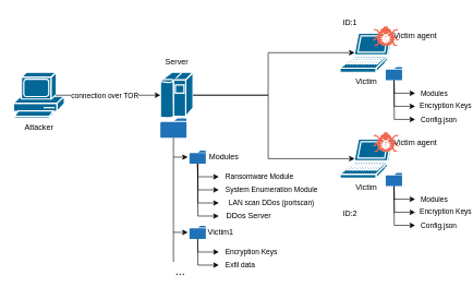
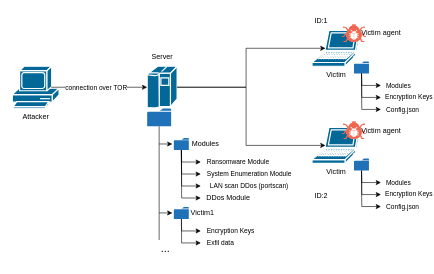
  <mxCell id="0" />
  <mxCell id="1" parent="0" />
  <mxCell id="2" value="" style="shape=mxgraph.cisco.computers_and_peripherals.ibm_mainframe;html=1;pointerEvents=1;dashed=0;fillColor=#036897;strokeColor=#ffffff;strokeWidth=2;verticalLabelPosition=bottom;verticalAlign=top;align=center;outlineConnect=0;" vertex="1" parent="1"><mxGeometry x="245" y="110" width="50" height="70" as="geometry" /></mxCell>
  <mxCell id="3" value="Attacker&lt;br&gt;" style="shape=mxgraph.cisco.computers_and_peripherals.pc;html=1;pointerEvents=1;dashed=0;fillColor=#036897;strokeColor=#ffffff;strokeWidth=2;verticalLabelPosition=bottom;verticalAlign=top;align=center;outlineConnect=0;" vertex="1" parent="1"><mxGeometry x="20" y="110" width="78" height="70" as="geometry" /></mxCell>
  <mxCell id="4" style="edgeStyle=orthogonalEdgeStyle;rounded=0;orthogonalLoop=1;jettySize=auto;html=1;exitX=0.83;exitY=0.5;exitDx=0;exitDy=0;exitPerimeter=0;entryX=0;entryY=0.5;entryDx=0;entryDy=0;entryPerimeter=0;" edge="1" parent="1" source="3" target="2"><mxGeometry relative="1" as="geometry" /></mxCell>
  <mxCell id="5" value="connection over TOR" style="edgeLabel;html=1;align=center;verticalAlign=middle;resizable=0;points=[];" vertex="1" connectable="0" parent="4"><mxGeometry x="0.231" y="-4" relative="1" as="geometry"><mxPoint x="-24" y="-4" as="offset" /></mxGeometry></mxCell>
  <mxCell id="6" value="Victim" style="shape=mxgraph.cisco.computers_and_peripherals.laptop;html=1;pointerEvents=1;dashed=0;fillColor=#036897;strokeColor=#ffffff;strokeWidth=2;verticalLabelPosition=bottom;verticalAlign=top;align=center;outlineConnect=0;" vertex="1" parent="1"><mxGeometry x="520" y="212" width="80" height="60" as="geometry" /></mxCell>
  <mxCell id="7" value="" style="verticalLabelPosition=bottom;sketch=0;html=1;fillColor=#F06650;strokeColor=#ffffff;verticalAlign=top;align=center;points=[];pointerEvents=1;shape=mxgraph.cisco_safe.compositeIcon;bgIcon=threat3;resIcon=mxgraph.cisco_safe.threat.threat_c7;" vertex="1" parent="1"><mxGeometry x="570" y="201.5" width="40" height="30" as="geometry" /></mxCell>
  <mxCell id="8" value="ID:2" style="text;html=1;align=center;verticalAlign=middle;resizable=0;points=[];autosize=1;strokeColor=none;fillColor=none;" vertex="1" parent="1"><mxGeometry x="510" y="312" width="50" height="30" as="geometry" /></mxCell>
  <mxCell id="9" value="" style="sketch=0;pointerEvents=1;shadow=0;dashed=0;html=1;strokeColor=none;labelPosition=center;verticalLabelPosition=bottom;verticalAlign=top;outlineConnect=0;align=center;shape=mxgraph.office.concepts.folder;fillColor=#2072B8;direction=east;" vertex="1" parent="1"><mxGeometry x="245" y="180.25" width="40" height="30" as="geometry" /></mxCell>
  <mxCell id="10" value="" style="sketch=0;pointerEvents=1;shadow=0;dashed=0;html=1;strokeColor=none;labelPosition=center;verticalLabelPosition=bottom;verticalAlign=top;outlineConnect=0;align=center;shape=mxgraph.office.concepts.folder;fillColor=#2072B8;direction=east;" vertex="1" parent="1"><mxGeometry x="289.5" y="229.75" width="25" height="20" as="geometry" /></mxCell>
  <mxCell id="11" value="Modules" style="text;html=1;align=center;verticalAlign=middle;resizable=0;points=[];autosize=1;strokeColor=none;fillColor=none;" vertex="1" parent="1"><mxGeometry x="307" y="224.75" width="70" height="30" as="geometry" /></mxCell>
  <mxCell id="12" value="" style="endArrow=classic;html=1;rounded=0;fontSize=26;" edge="1" parent="1" source="10"><mxGeometry width="50" height="50" relative="1" as="geometry"><mxPoint x="299.5" y="259.75" as="sourcePoint" /><mxPoint x="334.5" y="289.75" as="targetPoint" /><Array as="points"><mxPoint x="302.5" y="289.75" /></Array></mxGeometry></mxCell>
  <mxCell id="13" value="System Enumeration Module" style="edgeLabel;html=1;align=center;verticalAlign=middle;resizable=0;points=[];" vertex="1" connectable="0" parent="12"><mxGeometry x="0.868" relative="1" as="geometry"><mxPoint x="85" as="offset" /></mxGeometry></mxCell>
  <mxCell id="14" value="" style="endArrow=classic;html=1;rounded=0;fontSize=26;" edge="1" parent="1" source="10"><mxGeometry width="50" height="50" relative="1" as="geometry"><mxPoint x="312.5" y="259.75" as="sourcePoint" /><mxPoint x="334.5" y="269.75" as="targetPoint" /><Array as="points"><mxPoint x="302.5" y="269.75" /><mxPoint x="314.5" y="269.75" /></Array></mxGeometry></mxCell>
  <mxCell id="15" value="&amp;nbsp;Ransomware Module" style="edgeLabel;html=1;align=center;verticalAlign=middle;resizable=0;points=[];" vertex="1" connectable="0" parent="1"><mxGeometry x="394.504" y="269.75" as="geometry" /></mxCell>
  <mxCell id="16" value="" style="endArrow=classic;html=1;rounded=0;fontSize=26;" edge="1" parent="1" source="10"><mxGeometry width="50" height="50" relative="1" as="geometry"><mxPoint x="304.5" y="289.75" as="sourcePoint" /><mxPoint x="334.5" y="309.75" as="targetPoint" /><Array as="points"><mxPoint x="302.5" y="309.75" /></Array></mxGeometry></mxCell>
  <mxCell id="17" value="LAN scan DDos (portscan)" style="edgeLabel;html=1;align=center;verticalAlign=middle;resizable=0;points=[];" vertex="1" connectable="0" parent="1"><mxGeometry x="414.501" y="309.75" as="geometry" /></mxCell>
  <mxCell id="18" value="" style="endArrow=classic;html=1;rounded=0;fontSize=26;" edge="1" parent="1" source="10"><mxGeometry width="50" height="50" relative="1" as="geometry"><mxPoint x="294.5" y="329.75" as="sourcePoint" /><mxPoint x="334.5" y="329.75" as="targetPoint" /><Array as="points"><mxPoint x="302.5" y="329.75" /></Array></mxGeometry></mxCell>
- <mxCell id="19" value="DDos Server" style="text;html=1;align=center;verticalAlign=middle;resizable=0;points=[];autosize=1;strokeColor=none;fillColor=none;" vertex="1" parent="1"><mxGeometry x="329.5" y="314.75" width="100" height="30" as="geometry" /></mxCell>
+ <mxCell id="19" value="DDos Module" style="text;html=1;align=center;verticalAlign=middle;resizable=0;points=[];autosize=1;strokeColor=none;fillColor=none;" vertex="1" parent="1"><mxGeometry x="329.5" y="314.75" width="100" height="30" as="geometry" /></mxCell>
  <mxCell id="20" value="" style="sketch=0;pointerEvents=1;shadow=0;dashed=0;html=1;strokeColor=none;labelPosition=center;verticalLabelPosition=bottom;verticalAlign=top;outlineConnect=0;align=center;shape=mxgraph.office.concepts.folder;fillColor=#2072B8;direction=east;" vertex="1" parent="1"><mxGeometry x="590" y="264" width="25" height="20" as="geometry" /></mxCell>
  <mxCell id="21" value="" style="endArrow=classic;html=1;rounded=0;fontSize=26;" edge="1" parent="1" source="20"><mxGeometry width="50" height="50" relative="1" as="geometry"><mxPoint x="600" y="294" as="sourcePoint" /><mxPoint x="635" y="324" as="targetPoint" /><Array as="points"><mxPoint x="603" y="324" /></Array></mxGeometry></mxCell>
  <mxCell id="22" value="&amp;nbsp;Encryption Keys" style="edgeLabel;html=1;align=center;verticalAlign=middle;resizable=0;points=[];" vertex="1" connectable="0" parent="21"><mxGeometry x="0.868" relative="1" as="geometry"><mxPoint x="50" y="-2" as="offset" /></mxGeometry></mxCell>
  <mxCell id="23" value="" style="endArrow=classic;html=1;rounded=0;fontSize=26;" edge="1" parent="1" source="20"><mxGeometry width="50" height="50" relative="1" as="geometry"><mxPoint x="613" y="294" as="sourcePoint" /><mxPoint x="635" y="304" as="targetPoint" /><Array as="points"><mxPoint x="603" y="304" /><mxPoint x="615" y="304" /></Array></mxGeometry></mxCell>
  <mxCell id="24" value="Modules" style="edgeLabel;html=1;align=center;verticalAlign=middle;resizable=0;points=[];" vertex="1" connectable="0" parent="1"><mxGeometry x="660.004" y="301.5" as="geometry"><mxPoint x="3" y="2" as="offset" /></mxGeometry></mxCell>
  <mxCell id="25" value="" style="endArrow=classic;html=1;rounded=0;fontSize=26;" edge="1" parent="1" source="20"><mxGeometry width="50" height="50" relative="1" as="geometry"><mxPoint x="605" y="324" as="sourcePoint" /><mxPoint x="635" y="344" as="targetPoint" /><Array as="points"><mxPoint x="603" y="344" /></Array></mxGeometry></mxCell>
  <mxCell id="26" value="Config.json" style="edgeLabel;html=1;align=center;verticalAlign=middle;resizable=0;points=[];" vertex="1" connectable="0" parent="1"><mxGeometry x="670.001" y="344" as="geometry" /></mxCell>
  <mxCell id="27" value="Victim agent" style="text;html=1;align=center;verticalAlign=middle;resizable=0;points=[];autosize=1;strokeColor=none;fillColor=none;" vertex="1" parent="1"><mxGeometry x="590" y="201.5" width="90" height="30" as="geometry" /></mxCell>
  <mxCell id="28" value="Victim" style="shape=mxgraph.cisco.computers_and_peripherals.laptop;html=1;pointerEvents=1;dashed=0;fillColor=#036897;strokeColor=#ffffff;strokeWidth=2;verticalLabelPosition=bottom;verticalAlign=top;align=center;outlineConnect=0;" vertex="1" parent="1"><mxGeometry x="520" y="50" width="80" height="60" as="geometry" /></mxCell>
  <mxCell id="29" value="" style="verticalLabelPosition=bottom;sketch=0;html=1;fillColor=#F06650;strokeColor=#ffffff;verticalAlign=top;align=center;points=[];pointerEvents=1;shape=mxgraph.cisco_safe.compositeIcon;bgIcon=threat3;resIcon=mxgraph.cisco_safe.threat.threat_c7;" vertex="1" parent="1"><mxGeometry x="570" y="39.5" width="40" height="30" as="geometry" /></mxCell>
  <mxCell id="30" value="ID:1" style="text;html=1;align=center;verticalAlign=middle;resizable=0;points=[];autosize=1;strokeColor=none;fillColor=none;" vertex="1" parent="1"><mxGeometry x="510" y="20" width="50" height="30" as="geometry" /></mxCell>
  <mxCell id="31" value="" style="sketch=0;pointerEvents=1;shadow=0;dashed=0;html=1;strokeColor=none;labelPosition=center;verticalLabelPosition=bottom;verticalAlign=top;outlineConnect=0;align=center;shape=mxgraph.office.concepts.folder;fillColor=#2072B8;direction=east;" vertex="1" parent="1"><mxGeometry x="590" y="102" width="25" height="20" as="geometry" /></mxCell>
  <mxCell id="32" value="" style="endArrow=classic;html=1;rounded=0;fontSize=26;" edge="1" parent="1" source="31"><mxGeometry width="50" height="50" relative="1" as="geometry"><mxPoint x="600" y="132" as="sourcePoint" /><mxPoint x="635" y="162" as="targetPoint" /><Array as="points"><mxPoint x="603" y="162" /></Array></mxGeometry></mxCell>
  <mxCell id="33" value="&amp;nbsp;Encryption Keys" style="edgeLabel;html=1;align=center;verticalAlign=middle;resizable=0;points=[];" vertex="1" connectable="0" parent="32"><mxGeometry x="0.868" relative="1" as="geometry"><mxPoint x="50" y="-2" as="offset" /></mxGeometry></mxCell>
  <mxCell id="34" value="" style="endArrow=classic;html=1;rounded=0;fontSize=26;" edge="1" parent="1" source="31"><mxGeometry width="50" height="50" relative="1" as="geometry"><mxPoint x="613" y="132" as="sourcePoint" /><mxPoint x="635" y="142" as="targetPoint" /><Array as="points"><mxPoint x="603" y="142" /><mxPoint x="615" y="142" /></Array></mxGeometry></mxCell>
  <mxCell id="35" value="Modules" style="edgeLabel;html=1;align=center;verticalAlign=middle;resizable=0;points=[];" vertex="1" connectable="0" parent="1"><mxGeometry x="660.004" y="139.5" as="geometry"><mxPoint x="3" y="2" as="offset" /></mxGeometry></mxCell>
  <mxCell id="36" value="" style="endArrow=classic;html=1;rounded=0;fontSize=26;" edge="1" parent="1" source="31"><mxGeometry width="50" height="50" relative="1" as="geometry"><mxPoint x="605" y="162" as="sourcePoint" /><mxPoint x="635" y="182" as="targetPoint" /><Array as="points"><mxPoint x="603" y="182" /></Array></mxGeometry></mxCell>
  <mxCell id="37" value="Config.json" style="edgeLabel;html=1;align=center;verticalAlign=middle;resizable=0;points=[];" vertex="1" connectable="0" parent="1"><mxGeometry x="670.001" y="182" as="geometry" /></mxCell>
  <mxCell id="38" value="Victim agent" style="text;html=1;align=center;verticalAlign=middle;resizable=0;points=[];autosize=1;strokeColor=none;fillColor=none;" vertex="1" parent="1"><mxGeometry x="590" y="39.5" width="90" height="30" as="geometry" /></mxCell>
  <mxCell id="39" value="" style="endArrow=none;html=1;rounded=0;" edge="1" parent="1" target="9"><mxGeometry width="50" height="50" relative="1" as="geometry"><mxPoint x="265" y="399.75" as="sourcePoint" /><mxPoint x="297" y="309.75" as="targetPoint" /></mxGeometry></mxCell>
  <mxCell id="40" value="" style="endArrow=classic;html=1;rounded=0;fontSize=26;" edge="1" parent="1"><mxGeometry width="50" height="50" relative="1" as="geometry"><mxPoint x="265" y="239.6" as="sourcePoint" /><mxPoint x="287" y="239.75" as="targetPoint" /></mxGeometry></mxCell>
  <mxCell id="41" value="" style="sketch=0;pointerEvents=1;shadow=0;dashed=0;html=1;strokeColor=none;labelPosition=center;verticalLabelPosition=bottom;verticalAlign=top;outlineConnect=0;align=center;shape=mxgraph.office.concepts.folder;fillColor=#2072B8;direction=east;" vertex="1" parent="1"><mxGeometry x="289.5" y="344.75" width="25" height="20" as="geometry" /></mxCell>
  <mxCell id="42" value="" style="endArrow=classic;html=1;rounded=0;fontSize=26;" edge="1" parent="1" source="41"><mxGeometry width="50" height="50" relative="1" as="geometry"><mxPoint x="299.5" y="374.75" as="sourcePoint" /><mxPoint x="334.5" y="404.75" as="targetPoint" /><Array as="points"><mxPoint x="302.5" y="404.75" /></Array></mxGeometry></mxCell>
  <mxCell id="43" value="Exfil data" style="edgeLabel;html=1;align=center;verticalAlign=middle;resizable=0;points=[];" vertex="1" connectable="0" parent="42"><mxGeometry x="0.868" relative="1" as="geometry"><mxPoint x="37" as="offset" /></mxGeometry></mxCell>
  <mxCell id="44" value="" style="endArrow=classic;html=1;rounded=0;fontSize=26;" edge="1" parent="1" source="41"><mxGeometry width="50" height="50" relative="1" as="geometry"><mxPoint x="312.5" y="374.75" as="sourcePoint" /><mxPoint x="334.5" y="384.75" as="targetPoint" /><Array as="points"><mxPoint x="302.5" y="384.75" /><mxPoint x="314.5" y="384.75" /></Array></mxGeometry></mxCell>
  <mxCell id="45" value="&amp;nbsp; Encryption Keys" style="edgeLabel;html=1;align=center;verticalAlign=middle;resizable=0;points=[];" vertex="1" connectable="0" parent="1"><mxGeometry x="380.004" y="384.75" as="geometry" /></mxCell>
  <mxCell id="46" value="" style="endArrow=classic;html=1;rounded=0;fontSize=26;" edge="1" parent="1"><mxGeometry width="50" height="50" relative="1" as="geometry"><mxPoint x="265" y="354.6" as="sourcePoint" /><mxPoint x="287" y="354.75" as="targetPoint" /></mxGeometry></mxCell>
  <mxCell id="47" value="Victim1" style="text;html=1;align=center;verticalAlign=middle;resizable=0;points=[];autosize=1;strokeColor=none;fillColor=none;" vertex="1" parent="1"><mxGeometry x="307" y="339.75" width="60" height="30" as="geometry" /></mxCell>
  <mxCell id="48" style="edgeStyle=orthogonalEdgeStyle;rounded=0;orthogonalLoop=1;jettySize=auto;html=1;exitX=1;exitY=0.5;exitDx=0;exitDy=0;exitPerimeter=0;entryX=0.28;entryY=0.5;entryDx=0;entryDy=0;entryPerimeter=0;" edge="1" parent="1" source="2" target="28"><mxGeometry relative="1" as="geometry"><Array as="points"><mxPoint x="410" y="145" /><mxPoint x="410" y="80" /></Array></mxGeometry></mxCell>
  <mxCell id="49" style="edgeStyle=orthogonalEdgeStyle;rounded=0;orthogonalLoop=1;jettySize=auto;html=1;exitX=1;exitY=0.5;exitDx=0;exitDy=0;exitPerimeter=0;entryX=0.28;entryY=0.5;entryDx=0;entryDy=0;entryPerimeter=0;" edge="1" parent="1" source="2" target="6"><mxGeometry relative="1" as="geometry"><Array as="points"><mxPoint x="410" y="145" /><mxPoint x="410" y="242" /></Array></mxGeometry></mxCell>
  <mxCell id="50" value="&lt;font style=&quot;font-size: 18px;&quot;&gt;...&lt;/font&gt;" style="text;html=1;align=center;verticalAlign=middle;resizable=0;points=[];autosize=1;strokeColor=none;fillColor=none;" vertex="1" parent="1"><mxGeometry x="254.5" y="395" width="40" height="40" as="geometry" /></mxCell>
  <mxCell id="51" value="Server" style="text;html=1;align=center;verticalAlign=middle;resizable=0;points=[];autosize=1;strokeColor=none;fillColor=none;" vertex="1" parent="1"><mxGeometry x="240" y="80" width="60" height="30" as="geometry" /></mxCell>
